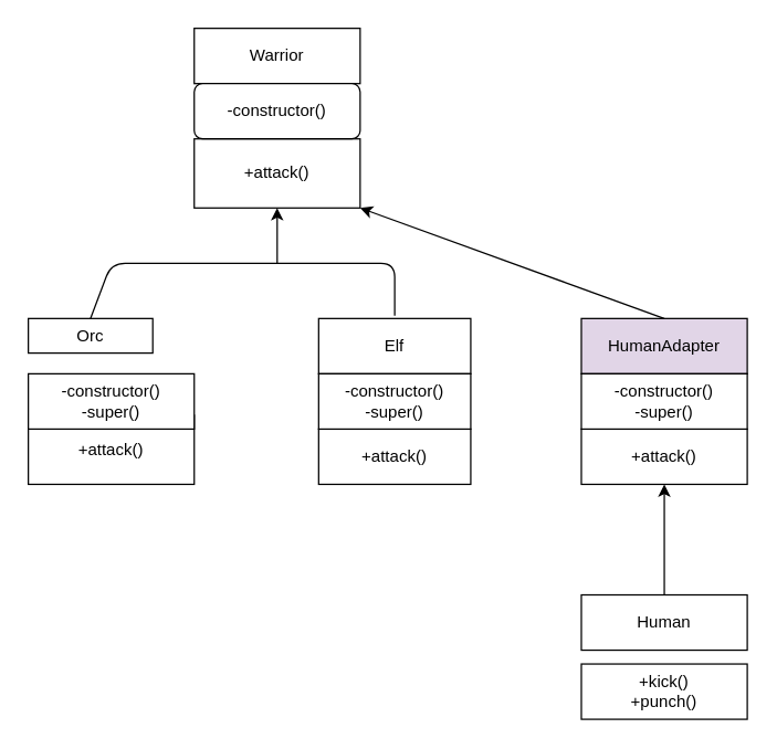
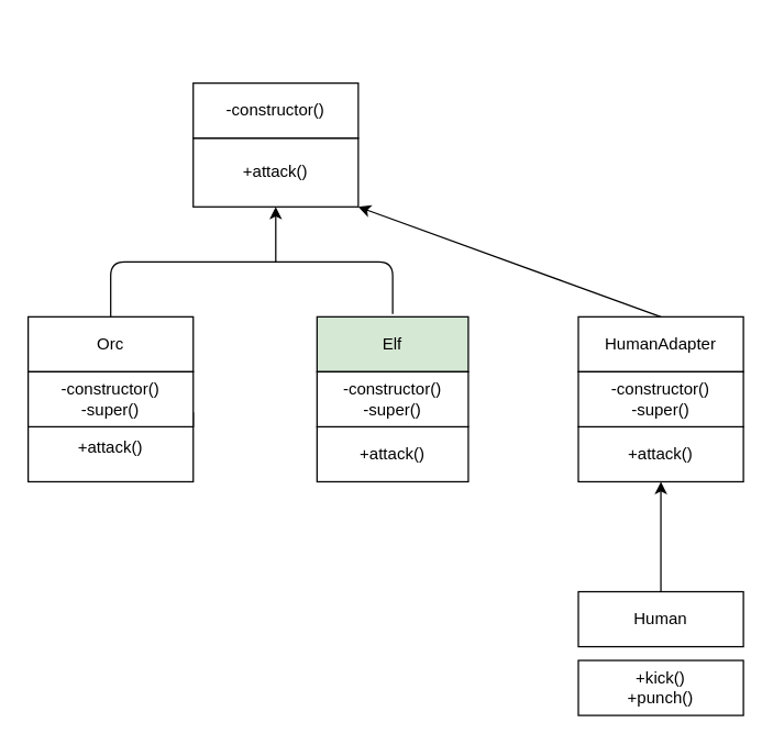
  <mxCell id="0" />
  <mxCell id="1" parent="0" />
- <mxCell id="2" value="Warrior" style="rounded=0;whiteSpace=wrap;html=1;" vertex="1" parent="1"><mxGeometry x="140" y="20" width="120" height="40" as="geometry" /></mxCell>
  <mxCell id="3" value="+attack()" style="rounded=0;whiteSpace=wrap;html=1;" vertex="1" parent="1"><mxGeometry x="140" y="100" width="120" height="50" as="geometry" /></mxCell>
- <mxCell id="4" value="Orc" style="rounded=0;whiteSpace=wrap;html=1;" vertex="1" parent="1"><mxGeometry x="20" y="230" width="90" height="25" as="geometry" /></mxCell>
- <mxCell id="5" value="Elf" style="rounded=0;whiteSpace=wrap;html=1;" vertex="1" parent="1"><mxGeometry x="230" y="230" width="110" height="40" as="geometry" /></mxCell>
+ <mxCell id="4" value="Orc" style="rounded=0;whiteSpace=wrap;html=1;" vertex="1" parent="1"><mxGeometry x="20" y="230" width="120" height="40" as="geometry" /></mxCell>
+ <mxCell id="5" value="Elf" style="rounded=0;whiteSpace=wrap;html=1;fillColor=#d5e8d4;" vertex="1" parent="1"><mxGeometry x="230" y="230" width="110" height="40" as="geometry" /></mxCell>
  <mxCell id="6" value="+attack()" style="rounded=0;whiteSpace=wrap;html=1;" vertex="1" parent="1"><mxGeometry x="20" y="300" width="120" height="50" as="geometry" /></mxCell>
  <mxCell id="7" value="+attack()" style="rounded=0;whiteSpace=wrap;html=1;" vertex="1" parent="1"><mxGeometry x="230" y="310" width="110" height="40" as="geometry" /></mxCell>
- <mxCell id="8" value="HumanAdapter" style="rounded=0;whiteSpace=wrap;html=1;fillColor=#e1d5e7;" vertex="1" parent="1"><mxGeometry x="420" y="230" width="120" height="40" as="geometry" /></mxCell>
+ <mxCell id="8" value="HumanAdapter" style="rounded=0;whiteSpace=wrap;html=1;" vertex="1" parent="1"><mxGeometry x="420" y="230" width="120" height="40" as="geometry" /></mxCell>
  <mxCell id="9" value="+attack()" style="rounded=0;whiteSpace=wrap;html=1;" vertex="1" parent="1"><mxGeometry x="420" y="310" width="120" height="40" as="geometry" /></mxCell>
  <mxCell id="10" value="Human" style="rounded=0;whiteSpace=wrap;html=1;" vertex="1" parent="1"><mxGeometry x="420" y="430" width="120" height="40" as="geometry" /></mxCell>
  <mxCell id="11" value="+kick()&lt;br&gt;+punch()" style="rounded=0;whiteSpace=wrap;html=1;" vertex="1" parent="1"><mxGeometry x="420" y="480" width="120" height="40" as="geometry" /></mxCell>
- <mxCell id="12" value="-constructor()" style="whiteSpace=wrap;html=1;rounded=1;" vertex="1" parent="1"><mxGeometry x="140" y="60" width="120" height="40" as="geometry" /></mxCell>
+ <mxCell id="12" value="-constructor()" style="rounded=0;whiteSpace=wrap;html=1;" vertex="1" parent="1"><mxGeometry x="140" y="60" width="120" height="40" as="geometry" /></mxCell>
  <mxCell id="13" value="-constructor()&lt;br&gt;-super()" style="rounded=0;whiteSpace=wrap;html=1;" vertex="1" parent="1"><mxGeometry x="20" y="270" width="120" height="40" as="geometry" /></mxCell>
  <mxCell id="14" value="-constructor()&lt;br&gt;-super()" style="rounded=0;whiteSpace=wrap;html=1;" vertex="1" parent="1"><mxGeometry x="230" y="270" width="110" height="40" as="geometry" /></mxCell>
  <mxCell id="15" value="-constructor()&lt;br&gt;-super()" style="rounded=0;whiteSpace=wrap;html=1;" vertex="1" parent="1"><mxGeometry x="420" y="270" width="120" height="40" as="geometry" /></mxCell>
  <mxCell id="16" value="" style="endArrow=none;html=1;exitX=0.5;exitY=0;exitDx=0;exitDy=0;" edge="1" parent="1" source="4"><mxGeometry width="50" height="50" relative="1" as="geometry"><mxPoint x="280" y="300" as="sourcePoint" /><mxPoint x="285" y="228" as="targetPoint" /><Array as="points"><mxPoint x="80" y="190" /><mxPoint x="285" y="190" /></Array></mxGeometry></mxCell>
  <mxCell id="17" value="" style="endArrow=classic;html=1;entryX=0.5;entryY=1;entryDx=0;entryDy=0;" edge="1" parent="1" target="3"><mxGeometry width="50" height="50" relative="1" as="geometry"><mxPoint x="200" y="190" as="sourcePoint" /><mxPoint x="240" y="150" as="targetPoint" /></mxGeometry></mxCell>
  <mxCell id="18" value="" style="endArrow=classic;html=1;entryX=1;entryY=1;entryDx=0;entryDy=0;" edge="1" parent="1" target="3"><mxGeometry width="50" height="50" relative="1" as="geometry"><mxPoint x="480" y="230" as="sourcePoint" /><mxPoint x="530" y="180" as="targetPoint" /></mxGeometry></mxCell>
  <mxCell id="19" value="" style="endArrow=classic;html=1;entryX=0.5;entryY=1;entryDx=0;entryDy=0;" edge="1" parent="1" target="9"><mxGeometry width="50" height="50" relative="1" as="geometry"><mxPoint x="480" y="430" as="sourcePoint" /><mxPoint x="480" y="360" as="targetPoint" /></mxGeometry></mxCell>
